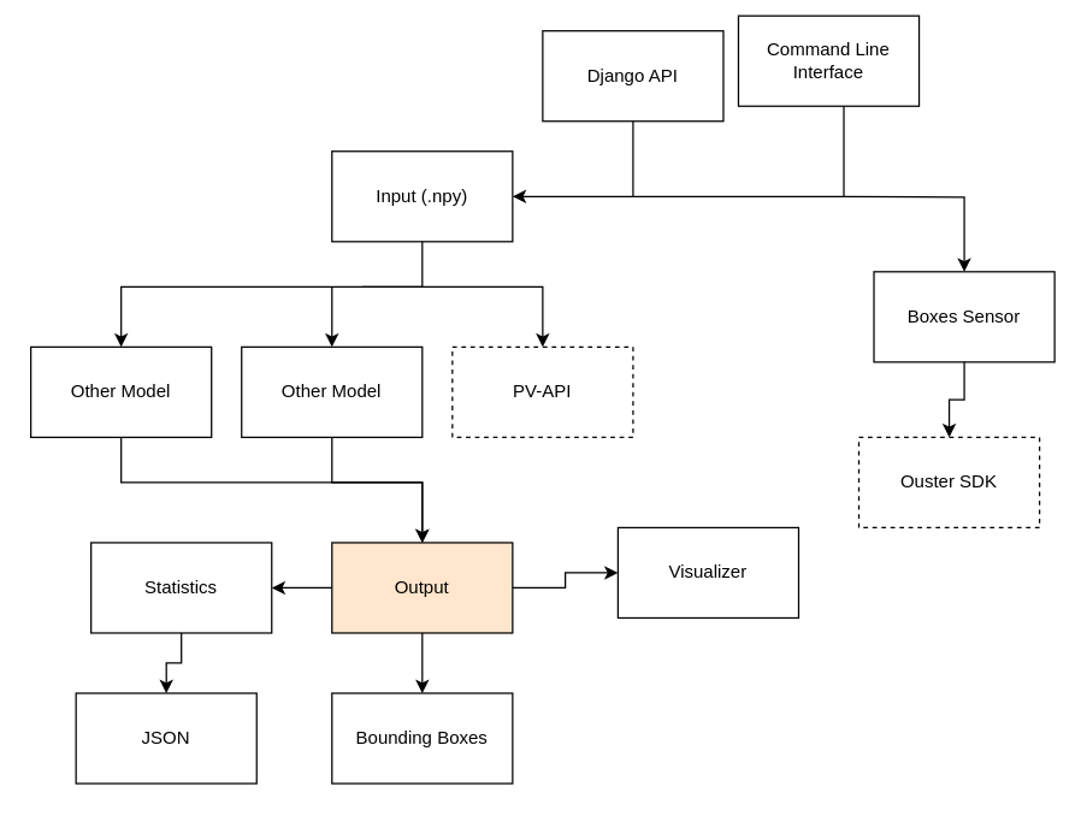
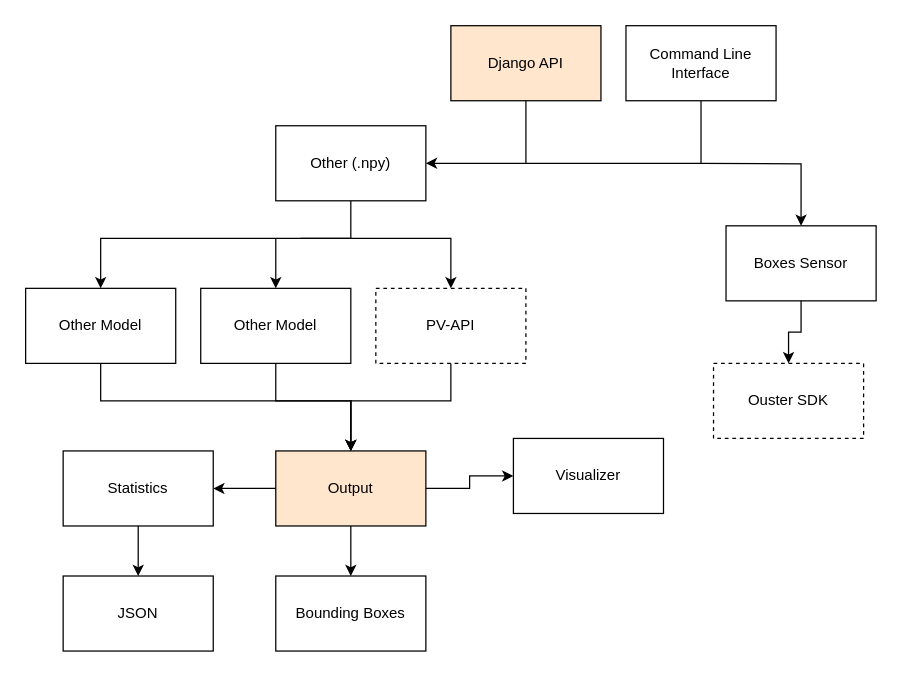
  <mxCell id="0" />
  <mxCell id="1" parent="0" />
  <mxCell id="2" style="edgeStyle=orthogonalEdgeStyle;rounded=0;orthogonalLoop=1;jettySize=auto;html=1;entryX=0.5;entryY=0;entryDx=0;entryDy=0;" edge="1" parent="1" target="7"><mxGeometry relative="1" as="geometry"><mxPoint x="560" y="130" as="sourcePoint" /></mxGeometry></mxCell>
  <mxCell id="3" style="edgeStyle=orthogonalEdgeStyle;rounded=0;orthogonalLoop=1;jettySize=auto;html=1;entryX=1;entryY=0.5;entryDx=0;entryDy=0;" edge="1" parent="1" source="4" target="6"><mxGeometry relative="1" as="geometry"><Array as="points"><mxPoint x="560" y="130" /></Array></mxGeometry></mxCell>
- <mxCell id="4" value="Command Line Interface" style="rounded=0;whiteSpace=wrap;html=1;" vertex="1" parent="1"><mxGeometry x="490" y="10" width="120" height="60" as="geometry" /></mxCell>
+ <mxCell id="4" value="Command Line Interface" style="rounded=0;whiteSpace=wrap;html=1;" vertex="1" parent="1"><mxGeometry x="500" y="20" width="120" height="60" as="geometry" /></mxCell>
  <mxCell id="5" style="edgeStyle=orthogonalEdgeStyle;rounded=0;orthogonalLoop=1;jettySize=auto;html=1;entryX=0.5;entryY=0;entryDx=0;entryDy=0;exitX=0.5;exitY=1;exitDx=0;exitDy=0;" edge="1" parent="1" source="6" target="8"><mxGeometry relative="1" as="geometry"><Array as="points"><mxPoint x="280" y="190" /><mxPoint x="80" y="190" /></Array></mxGeometry></mxCell>
- <mxCell id="6" value="Input (.npy)" style="rounded=0;whiteSpace=wrap;html=1;" vertex="1" parent="1"><mxGeometry x="220" y="100" width="120" height="60" as="geometry" /></mxCell>
+ <mxCell id="6" value="Other (.npy)" style="rounded=0;whiteSpace=wrap;html=1;" vertex="1" parent="1"><mxGeometry x="220" y="100" width="120" height="60" as="geometry" /></mxCell>
  <mxCell id="7" value="Boxes Sensor" style="rounded=0;whiteSpace=wrap;html=1;" vertex="1" parent="1"><mxGeometry x="580" y="180" width="120" height="60" as="geometry" /></mxCell>
  <mxCell id="8" value="Other Model" style="rounded=0;whiteSpace=wrap;html=1;" vertex="1" parent="1"><mxGeometry x="20" y="230" width="120" height="60" as="geometry" /></mxCell>
  <mxCell id="9" style="edgeStyle=orthogonalEdgeStyle;rounded=0;orthogonalLoop=1;jettySize=auto;html=1;endArrow=none;endFill=0;" edge="1" parent="1" source="10"><mxGeometry relative="1" as="geometry"><mxPoint x="420" y="130" as="targetPoint" /></mxGeometry></mxCell>
- <mxCell id="10" value="Django API" style="rounded=0;whiteSpace=wrap;html=1;" vertex="1" parent="1"><mxGeometry x="360" y="20" width="120" height="60" as="geometry" /></mxCell>
+ <mxCell id="10" value="Django API" style="rounded=0;whiteSpace=wrap;html=1;fillColor=#ffe6cc;" vertex="1" parent="1"><mxGeometry x="360" y="20" width="120" height="60" as="geometry" /></mxCell>
  <mxCell id="11" style="edgeStyle=orthogonalEdgeStyle;rounded=0;orthogonalLoop=1;jettySize=auto;html=1;entryX=0.5;entryY=1;entryDx=0;entryDy=0;startArrow=classic;startFill=1;endArrow=none;endFill=0;" edge="1" parent="1" source="12" target="7"><mxGeometry relative="1" as="geometry" /></mxCell>
  <mxCell id="12" value="Ouster SDK" style="rounded=0;whiteSpace=wrap;html=1;dashed=1;" vertex="1" parent="1"><mxGeometry x="570" y="290" width="120" height="60" as="geometry" /></mxCell>
  <mxCell id="13" style="edgeStyle=orthogonalEdgeStyle;rounded=0;orthogonalLoop=1;jettySize=auto;html=1;startArrow=classic;startFill=1;endArrow=none;endFill=0;" edge="1" parent="1" source="14"><mxGeometry relative="1" as="geometry"><mxPoint x="280" y="190" as="targetPoint" /><Array as="points"><mxPoint x="360" y="190" /><mxPoint x="240" y="190" /></Array></mxGeometry></mxCell>
  <mxCell id="14" value="PV-API" style="rounded=0;whiteSpace=wrap;html=1;dashed=1;" vertex="1" parent="1"><mxGeometry x="300" y="230" width="120" height="60" as="geometry" /></mxCell>
  <mxCell id="15" style="edgeStyle=orthogonalEdgeStyle;rounded=0;orthogonalLoop=1;jettySize=auto;html=1;entryX=0.5;entryY=1;entryDx=0;entryDy=0;startArrow=classic;startFill=1;endArrow=none;endFill=0;" edge="1" parent="1" source="18" target="8"><mxGeometry relative="1" as="geometry"><Array as="points"><mxPoint x="280" y="320" /><mxPoint x="80" y="320" /></Array></mxGeometry></mxCell>
+ <mxCell id="16" style="edgeStyle=orthogonalEdgeStyle;rounded=0;orthogonalLoop=1;jettySize=auto;html=1;entryX=0.5;entryY=1;entryDx=0;entryDy=0;startArrow=classic;startFill=1;endArrow=none;endFill=0;" edge="1" parent="1" source="18" target="14"><mxGeometry relative="1" as="geometry"><Array as="points"><mxPoint x="280" y="320" /><mxPoint x="360" y="320" /></Array></mxGeometry></mxCell>
  <mxCell id="17" style="edgeStyle=orthogonalEdgeStyle;rounded=0;orthogonalLoop=1;jettySize=auto;html=1;entryX=0.5;entryY=1;entryDx=0;entryDy=0;startArrow=classic;startFill=1;endArrow=none;endFill=0;" edge="1" parent="1" source="18" target="28"><mxGeometry relative="1" as="geometry"><Array as="points"><mxPoint x="280" y="320" /><mxPoint x="220" y="320" /></Array></mxGeometry></mxCell>
  <mxCell id="18" value="Output" style="rounded=0;whiteSpace=wrap;html=1;fillColor=#ffe6cc;" vertex="1" parent="1"><mxGeometry x="220" y="360" width="120" height="60" as="geometry" /></mxCell>
  <mxCell id="19" style="edgeStyle=orthogonalEdgeStyle;rounded=0;orthogonalLoop=1;jettySize=auto;html=1;entryX=0.5;entryY=1;entryDx=0;entryDy=0;startArrow=classic;startFill=1;endArrow=none;endFill=0;" edge="1" parent="1" source="20" target="18"><mxGeometry relative="1" as="geometry" /></mxCell>
  <mxCell id="20" value="Bounding Boxes" style="rounded=0;whiteSpace=wrap;html=1;" vertex="1" parent="1"><mxGeometry x="220" y="460" width="120" height="60" as="geometry" /></mxCell>
  <mxCell id="21" style="edgeStyle=orthogonalEdgeStyle;rounded=0;orthogonalLoop=1;jettySize=auto;html=1;entryX=1;entryY=0.5;entryDx=0;entryDy=0;startArrow=classic;startFill=1;endArrow=none;endFill=0;" edge="1" parent="1" source="22" target="18"><mxGeometry relative="1" as="geometry" /></mxCell>
  <mxCell id="22" value="Visualizer" style="rounded=0;whiteSpace=wrap;html=1;" vertex="1" parent="1"><mxGeometry x="410" y="350" width="120" height="60" as="geometry" /></mxCell>
  <mxCell id="23" style="edgeStyle=orthogonalEdgeStyle;rounded=0;orthogonalLoop=1;jettySize=auto;html=1;entryX=0;entryY=0.5;entryDx=0;entryDy=0;startArrow=classic;startFill=1;endArrow=none;endFill=0;" edge="1" parent="1" source="24" target="18"><mxGeometry relative="1" as="geometry" /></mxCell>
- <mxCell id="24" value="Statistics" style="rounded=0;whiteSpace=wrap;html=1;" vertex="1" parent="1"><mxGeometry x="60" y="360" width="120" height="60" as="geometry" /></mxCell>
+ <mxCell id="24" value="Statistics" style="rounded=0;whiteSpace=wrap;html=1;" vertex="1" parent="1"><mxGeometry x="50" y="360" width="120" height="60" as="geometry" /></mxCell>
  <mxCell id="25" style="edgeStyle=orthogonalEdgeStyle;rounded=0;orthogonalLoop=1;jettySize=auto;html=1;entryX=0.5;entryY=1;entryDx=0;entryDy=0;startArrow=classic;startFill=1;endArrow=none;endFill=0;" edge="1" parent="1" source="26" target="24"><mxGeometry relative="1" as="geometry" /></mxCell>
  <mxCell id="26" value="JSON" style="rounded=0;whiteSpace=wrap;html=1;" vertex="1" parent="1"><mxGeometry x="50" y="460" width="120" height="60" as="geometry" /></mxCell>
  <mxCell id="27" style="edgeStyle=orthogonalEdgeStyle;rounded=0;orthogonalLoop=1;jettySize=auto;html=1;startArrow=classic;startFill=1;endArrow=none;endFill=0;" edge="1" parent="1" source="28"><mxGeometry relative="1" as="geometry"><mxPoint x="220" y="190" as="targetPoint" /></mxGeometry></mxCell>
  <mxCell id="28" value="Other Model" style="rounded=0;whiteSpace=wrap;html=1;" vertex="1" parent="1"><mxGeometry x="160" y="230" width="120" height="60" as="geometry" /></mxCell>
